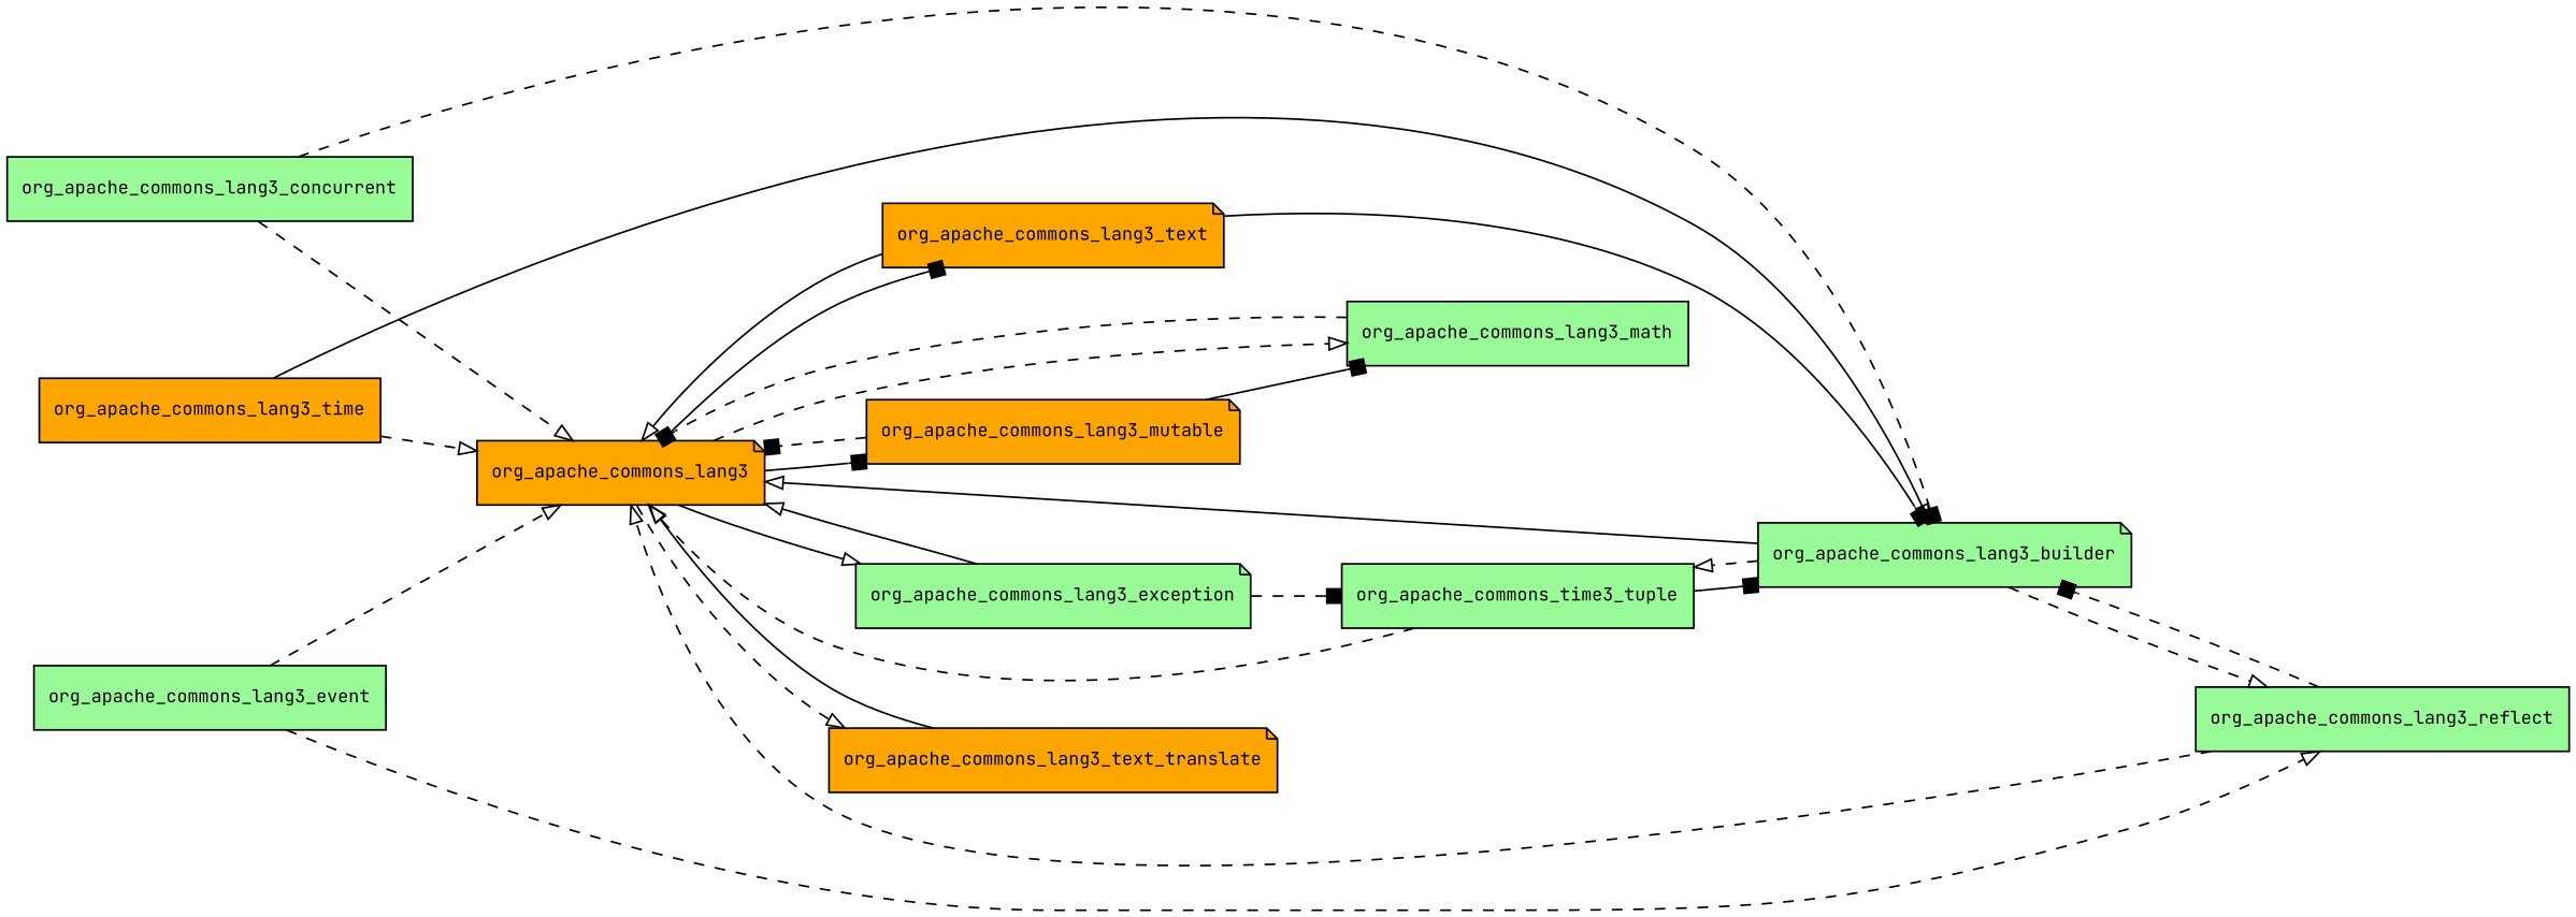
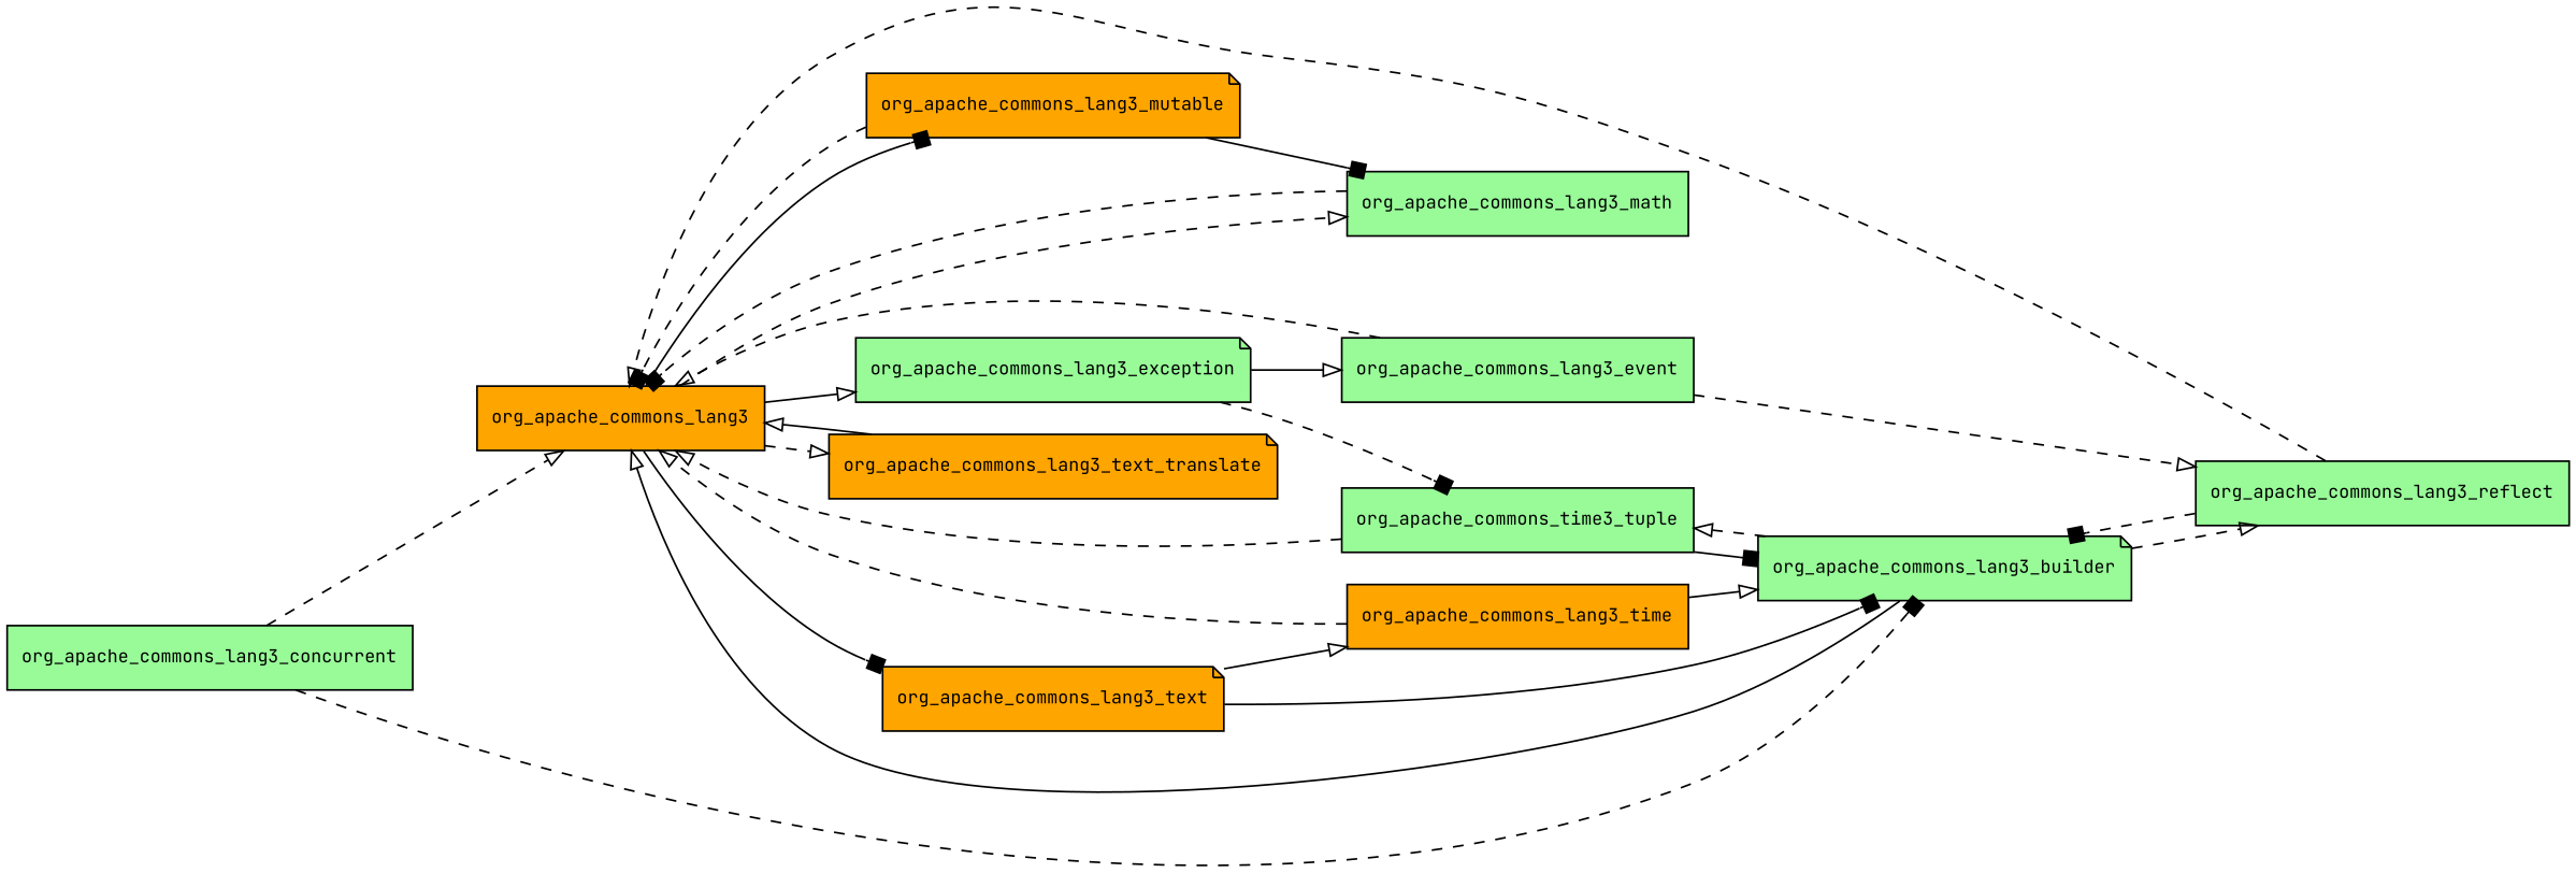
  digraph {
    fontname="JetBrains Mono"
    rankdir=LR
    node [fillcolor=palegreen fontname="JetBrains Mono" fontsize=10.0 shape=note style=filled]
    edge [arrowhead=onormal fontname="JetBrains Mono" style=dashed]
-   org_apache_commons_lang3 [fillcolor=orange]
+   org_apache_commons_lang3 [fillcolor=orange shape=box]
    org_apache_commons_lang3_exception
    org_apache_commons_lang3_math [shape=box]
    org_apache_commons_lang3_mutable [fillcolor=orange]
    org_apache_commons_lang3_text [fillcolor=orange]
    org_apache_commons_lang3_text_translate [fillcolor=orange]
    org_apache_commons_lang3_builder
    org_apache_commons_lang3_reflect [shape=box]
    n9 [label=org_apache_commons_time3_tuple shape=box]
    org_apache_commons_lang3_concurrent [shape=box]
    org_apache_commons_lang3_event [shape=box]
    org_apache_commons_lang3_time [fillcolor=orange shape=box]
    org_apache_commons_lang3 -> org_apache_commons_lang3_exception [style=solid]
    org_apache_commons_lang3 -> org_apache_commons_lang3_math
    org_apache_commons_lang3 -> org_apache_commons_lang3_mutable [arrowhead=box style=solid]
    org_apache_commons_lang3 -> org_apache_commons_lang3_text [arrowhead=box style=solid]
    org_apache_commons_lang3 -> org_apache_commons_lang3_text_translate
-   org_apache_commons_lang3_exception -> org_apache_commons_lang3 [style=solid]
+   org_apache_commons_lang3_exception -> org_apache_commons_lang3_event [style=solid]
    org_apache_commons_lang3_exception -> n9 [arrowhead=box]
    org_apache_commons_lang3_math -> org_apache_commons_lang3 [arrowhead=box]
    org_apache_commons_lang3_mutable -> org_apache_commons_lang3 [arrowhead=box]
    org_apache_commons_lang3_mutable -> org_apache_commons_lang3_math [arrowhead=box style=solid]
-   org_apache_commons_lang3_text -> org_apache_commons_lang3 [style=solid]
+   org_apache_commons_lang3_text -> org_apache_commons_lang3_time [style=solid]
    org_apache_commons_lang3_text -> org_apache_commons_lang3_builder [arrowhead=box style=solid]
    org_apache_commons_lang3_text_translate -> org_apache_commons_lang3 [style=solid]
    org_apache_commons_lang3_builder -> org_apache_commons_lang3 [style=solid]
    org_apache_commons_lang3_builder -> org_apache_commons_lang3_reflect
    org_apache_commons_lang3_builder -> n9
    org_apache_commons_lang3_reflect -> org_apache_commons_lang3
    org_apache_commons_lang3_reflect -> org_apache_commons_lang3_builder [arrowhead=box]
    n9 -> org_apache_commons_lang3
    n9 -> org_apache_commons_lang3_builder [arrowhead=box style=solid]
    org_apache_commons_lang3_concurrent -> org_apache_commons_lang3
    org_apache_commons_lang3_concurrent -> org_apache_commons_lang3_builder [arrowhead=box]
    org_apache_commons_lang3_event -> org_apache_commons_lang3
    org_apache_commons_lang3_event -> org_apache_commons_lang3_reflect
    org_apache_commons_lang3_time -> org_apache_commons_lang3
    org_apache_commons_lang3_time -> org_apache_commons_lang3_builder [style=solid]
  }
